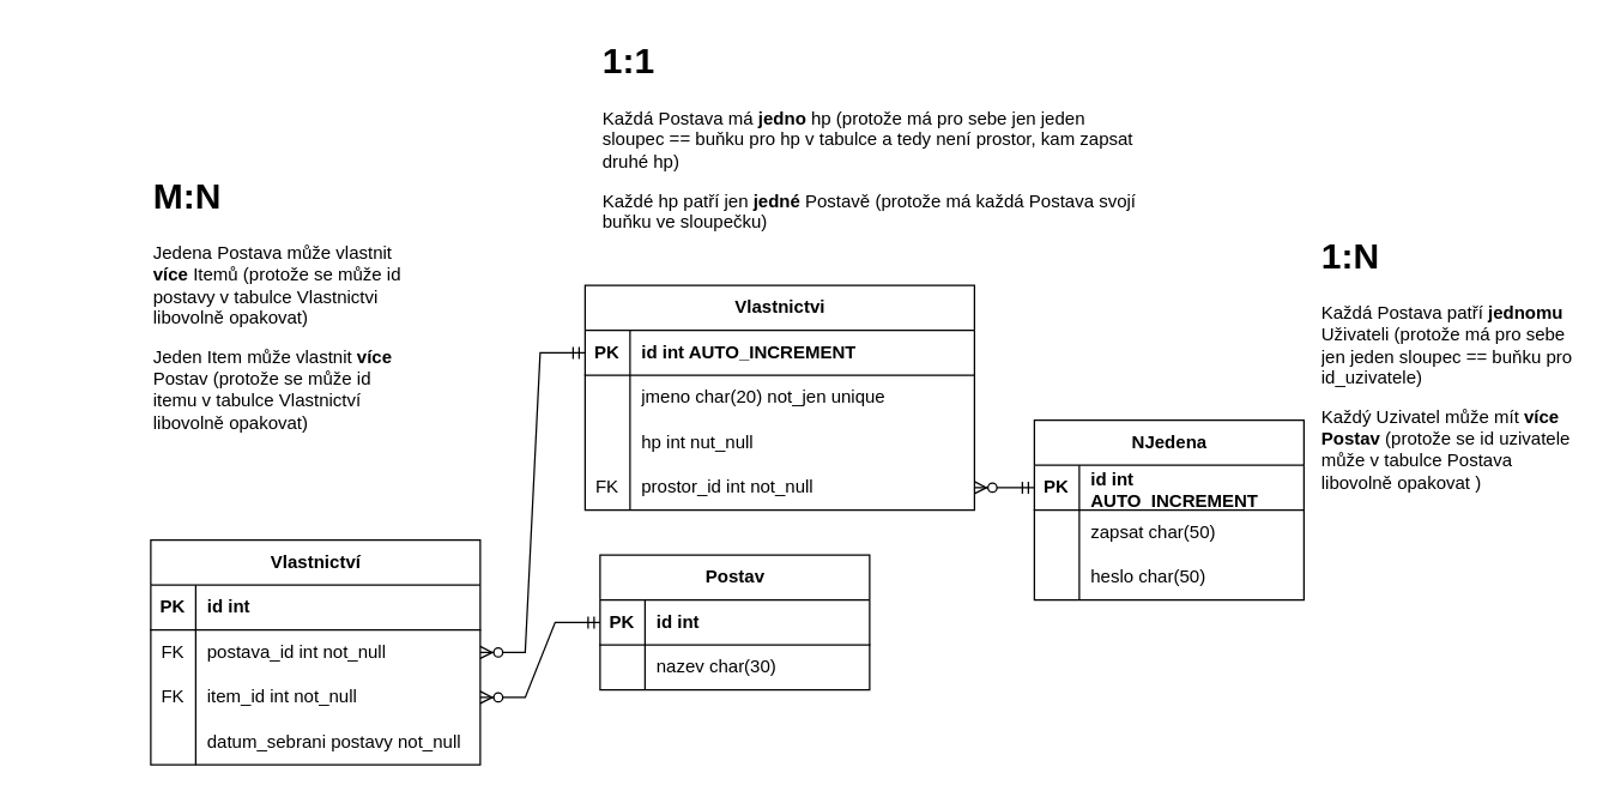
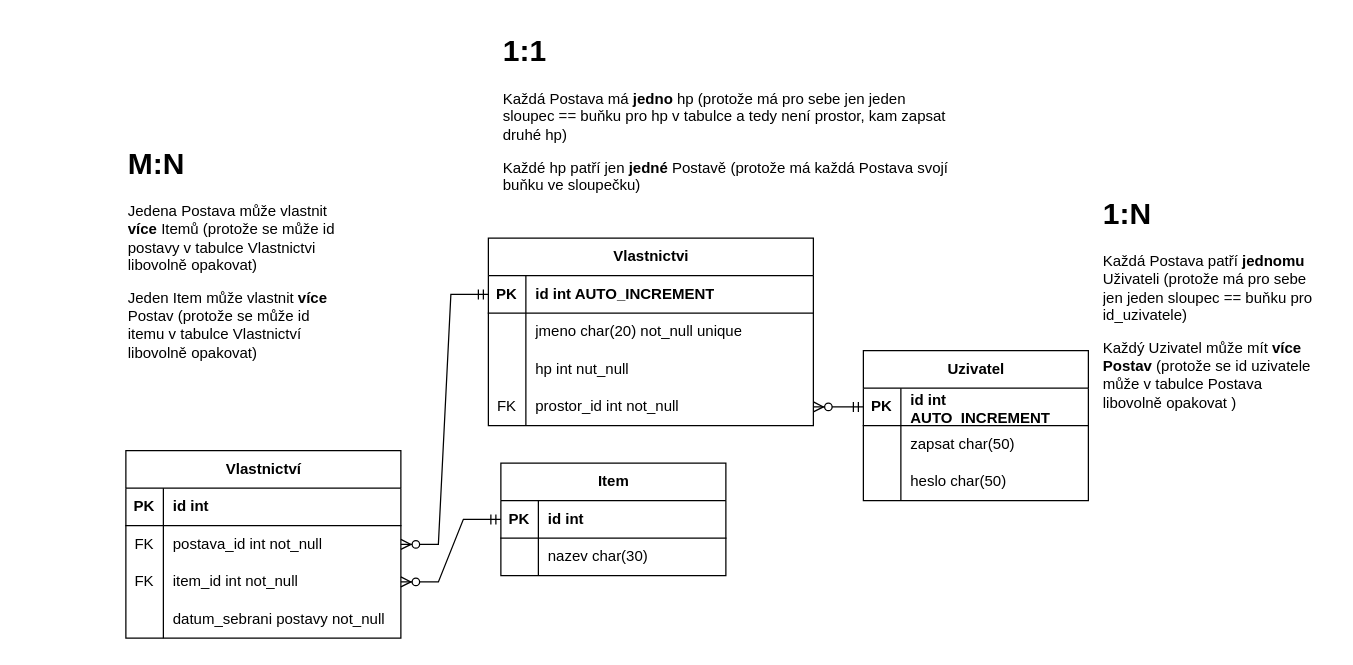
  <mxCell id="0" />
  <mxCell id="1" parent="0" />
  <mxCell id="2" value="Vlastnictvi" style="shape=table;startSize=30;container=1;collapsible=1;childLayout=tableLayout;fixedRows=1;rowLines=0;fontStyle=1;align=center;resizeLast=1;html=1;" parent="1" vertex="1"><mxGeometry x="390" y="190" width="260" height="150" as="geometry" /></mxCell>
  <mxCell id="3" value="" style="shape=tableRow;horizontal=0;startSize=0;swimlaneHead=0;swimlaneBody=0;fillColor=none;collapsible=0;dropTarget=0;points=[[0,0.5],[1,0.5]];portConstraint=eastwest;top=0;left=0;right=0;bottom=1;" parent="2" vertex="1"><mxGeometry y="30" width="260" height="30" as="geometry" /></mxCell>
  <mxCell id="4" value="PK" style="shape=partialRectangle;connectable=0;fillColor=none;top=0;left=0;bottom=0;right=0;fontStyle=1;overflow=hidden;whiteSpace=wrap;html=1;" parent="3" vertex="1"><mxGeometry width="30" height="30" as="geometry"><mxRectangle width="30" height="30" as="alternateBounds" /></mxGeometry></mxCell>
  <mxCell id="5" value="id int AUTO_INCREMENT" style="shape=partialRectangle;connectable=0;fillColor=none;top=0;left=0;bottom=0;right=0;align=left;spacingLeft=6;fontStyle=1;overflow=hidden;whiteSpace=wrap;html=1;" parent="3" vertex="1"><mxGeometry x="30" width="230" height="30" as="geometry"><mxRectangle width="230" height="30" as="alternateBounds" /></mxGeometry></mxCell>
  <mxCell id="6" value="" style="shape=tableRow;horizontal=0;startSize=0;swimlaneHead=0;swimlaneBody=0;fillColor=none;collapsible=0;dropTarget=0;points=[[0,0.5],[1,0.5]];portConstraint=eastwest;top=0;left=0;right=0;bottom=0;" parent="2" vertex="1"><mxGeometry y="60" width="260" height="30" as="geometry" /></mxCell>
  <mxCell id="7" value="" style="shape=partialRectangle;connectable=0;fillColor=none;top=0;left=0;bottom=0;right=0;editable=1;overflow=hidden;whiteSpace=wrap;html=1;" parent="6" vertex="1"><mxGeometry width="30" height="30" as="geometry"><mxRectangle width="30" height="30" as="alternateBounds" /></mxGeometry></mxCell>
- <mxCell id="8" value="&lt;div&gt;jmeno char(20) not_jen unique&lt;/div&gt;" style="shape=partialRectangle;connectable=0;fillColor=none;top=0;left=0;bottom=0;right=0;align=left;spacingLeft=6;overflow=hidden;whiteSpace=wrap;html=1;" parent="6" vertex="1"><mxGeometry x="30" width="230" height="30" as="geometry"><mxRectangle width="230" height="30" as="alternateBounds" /></mxGeometry></mxCell>
+ <mxCell id="8" value="&lt;div&gt;jmeno char(20) not_null unique&lt;/div&gt;" style="shape=partialRectangle;connectable=0;fillColor=none;top=0;left=0;bottom=0;right=0;align=left;spacingLeft=6;overflow=hidden;whiteSpace=wrap;html=1;" parent="6" vertex="1"><mxGeometry x="30" width="230" height="30" as="geometry"><mxRectangle width="230" height="30" as="alternateBounds" /></mxGeometry></mxCell>
  <mxCell id="9" value="" style="shape=tableRow;horizontal=0;startSize=0;swimlaneHead=0;swimlaneBody=0;fillColor=none;collapsible=0;dropTarget=0;points=[[0,0.5],[1,0.5]];portConstraint=eastwest;top=0;left=0;right=0;bottom=0;" parent="2" vertex="1"><mxGeometry y="90" width="260" height="30" as="geometry" /></mxCell>
  <mxCell id="10" value="" style="shape=partialRectangle;connectable=0;fillColor=none;top=0;left=0;bottom=0;right=0;editable=1;overflow=hidden;whiteSpace=wrap;html=1;" parent="9" vertex="1"><mxGeometry width="30" height="30" as="geometry"><mxRectangle width="30" height="30" as="alternateBounds" /></mxGeometry></mxCell>
  <mxCell id="11" value="&lt;div&gt;hp int nut_null&lt;br&gt;&lt;/div&gt;" style="shape=partialRectangle;connectable=0;fillColor=none;top=0;left=0;bottom=0;right=0;align=left;spacingLeft=6;overflow=hidden;whiteSpace=wrap;html=1;" parent="9" vertex="1"><mxGeometry x="30" width="230" height="30" as="geometry"><mxRectangle width="230" height="30" as="alternateBounds" /></mxGeometry></mxCell>
  <mxCell id="12" style="shape=tableRow;horizontal=0;startSize=0;swimlaneHead=0;swimlaneBody=0;fillColor=none;collapsible=0;dropTarget=0;points=[[0,0.5],[1,0.5]];portConstraint=eastwest;top=0;left=0;right=0;bottom=0;" parent="2" vertex="1"><mxGeometry y="120" width="260" height="30" as="geometry" /></mxCell>
  <mxCell id="13" value="FK" style="shape=partialRectangle;connectable=0;fillColor=none;top=0;left=0;bottom=0;right=0;editable=1;overflow=hidden;whiteSpace=wrap;html=1;" parent="12" vertex="1"><mxGeometry width="30" height="30" as="geometry"><mxRectangle width="30" height="30" as="alternateBounds" /></mxGeometry></mxCell>
  <mxCell id="14" value="prostor_id int not_null" style="shape=partialRectangle;connectable=0;fillColor=none;top=0;left=0;bottom=0;right=0;align=left;spacingLeft=6;overflow=hidden;whiteSpace=wrap;html=1;" parent="12" vertex="1"><mxGeometry x="30" width="230" height="30" as="geometry"><mxRectangle width="230" height="30" as="alternateBounds" /></mxGeometry></mxCell>
  <mxCell id="15" value="&lt;h1 style=&quot;margin-top: 0px;&quot;&gt;1:1&lt;/h1&gt;&lt;p&gt;Každá Postava má &lt;b&gt;jedno &lt;/b&gt;hp (protože má pro sebe jen jeden sloupec == buňku pro hp v tabulce a tedy není prostor, kam zapsat druhé hp)&lt;/p&gt;&lt;p&gt;Každé hp patří jen &lt;b&gt;jedné&lt;/b&gt; Postavě&lt;b&gt; &lt;/b&gt;(protože má každá Postava svojí buňku ve sloupečku) &lt;/p&gt;" style="text;html=1;whiteSpace=wrap;overflow=hidden;rounded=0;" parent="1" vertex="1"><mxGeometry x="400" y="20" width="360" height="150" as="geometry" /></mxCell>
- <mxCell id="16" value="NJedena" style="shape=table;startSize=30;container=1;collapsible=1;childLayout=tableLayout;fixedRows=1;rowLines=0;fontStyle=1;align=center;resizeLast=1;html=1;" parent="1" vertex="1"><mxGeometry x="690" y="280" width="180" height="120" as="geometry" /></mxCell>
+ <mxCell id="16" value="Uzivatel" style="shape=table;startSize=30;container=1;collapsible=1;childLayout=tableLayout;fixedRows=1;rowLines=0;fontStyle=1;align=center;resizeLast=1;html=1;" parent="1" vertex="1"><mxGeometry x="690" y="280" width="180" height="120" as="geometry" /></mxCell>
  <mxCell id="17" value="" style="shape=tableRow;horizontal=0;startSize=0;swimlaneHead=0;swimlaneBody=0;fillColor=none;collapsible=0;dropTarget=0;points=[[0,0.5],[1,0.5]];portConstraint=eastwest;top=0;left=0;right=0;bottom=1;" parent="16" vertex="1"><mxGeometry y="30" width="180" height="30" as="geometry" /></mxCell>
  <mxCell id="18" value="PK" style="shape=partialRectangle;connectable=0;fillColor=none;top=0;left=0;bottom=0;right=0;fontStyle=1;overflow=hidden;whiteSpace=wrap;html=1;" parent="17" vertex="1"><mxGeometry width="30" height="30" as="geometry"><mxRectangle width="30" height="30" as="alternateBounds" /></mxGeometry></mxCell>
  <mxCell id="19" value="id int AUTO_INCREMENT" style="shape=partialRectangle;connectable=0;fillColor=none;top=0;left=0;bottom=0;right=0;align=left;spacingLeft=6;fontStyle=1;overflow=hidden;whiteSpace=wrap;html=1;" parent="17" vertex="1"><mxGeometry x="30" width="150" height="30" as="geometry"><mxRectangle width="150" height="30" as="alternateBounds" /></mxGeometry></mxCell>
  <mxCell id="20" value="" style="shape=tableRow;horizontal=0;startSize=0;swimlaneHead=0;swimlaneBody=0;fillColor=none;collapsible=0;dropTarget=0;points=[[0,0.5],[1,0.5]];portConstraint=eastwest;top=0;left=0;right=0;bottom=0;" parent="16" vertex="1"><mxGeometry y="60" width="180" height="30" as="geometry" /></mxCell>
  <mxCell id="21" value="" style="shape=partialRectangle;connectable=0;fillColor=none;top=0;left=0;bottom=0;right=0;editable=1;overflow=hidden;whiteSpace=wrap;html=1;" parent="20" vertex="1"><mxGeometry width="30" height="30" as="geometry"><mxRectangle width="30" height="30" as="alternateBounds" /></mxGeometry></mxCell>
  <mxCell id="22" value="zapsat char(50)" style="shape=partialRectangle;connectable=0;fillColor=none;top=0;left=0;bottom=0;right=0;align=left;spacingLeft=6;overflow=hidden;whiteSpace=wrap;html=1;" parent="20" vertex="1"><mxGeometry x="30" width="150" height="30" as="geometry"><mxRectangle width="150" height="30" as="alternateBounds" /></mxGeometry></mxCell>
  <mxCell id="23" style="shape=tableRow;horizontal=0;startSize=0;swimlaneHead=0;swimlaneBody=0;fillColor=none;collapsible=0;dropTarget=0;points=[[0,0.5],[1,0.5]];portConstraint=eastwest;top=0;left=0;right=0;bottom=0;" parent="16" vertex="1"><mxGeometry y="90" width="180" height="30" as="geometry" /></mxCell>
  <mxCell id="24" style="shape=partialRectangle;connectable=0;fillColor=none;top=0;left=0;bottom=0;right=0;editable=1;overflow=hidden;whiteSpace=wrap;html=1;" parent="23" vertex="1"><mxGeometry width="30" height="30" as="geometry"><mxRectangle width="30" height="30" as="alternateBounds" /></mxGeometry></mxCell>
  <mxCell id="25" value="heslo char(50)" style="shape=partialRectangle;connectable=0;fillColor=none;top=0;left=0;bottom=0;right=0;align=left;spacingLeft=6;overflow=hidden;whiteSpace=wrap;html=1;" parent="23" vertex="1"><mxGeometry x="30" width="150" height="30" as="geometry"><mxRectangle width="150" height="30" as="alternateBounds" /></mxGeometry></mxCell>
  <mxCell id="26" value="" style="edgeStyle=entityRelationEdgeStyle;fontSize=12;html=1;endArrow=ERzeroToMany;startArrow=ERmandOne;rounded=0;startFill=0;" parent="1" source="17" target="12" edge="1"><mxGeometry width="100" height="100" relative="1" as="geometry"><mxPoint x="420" y="220" as="sourcePoint" /><mxPoint x="520" y="120" as="targetPoint" /></mxGeometry></mxCell>
- <mxCell id="27" value="&lt;div&gt;Postav&lt;/div&gt;" style="shape=table;startSize=30;container=1;collapsible=1;childLayout=tableLayout;fixedRows=1;rowLines=0;fontStyle=1;align=center;resizeLast=1;html=1;" parent="1" vertex="1"><mxGeometry x="400" y="370" width="180" height="90" as="geometry" /></mxCell>
+ <mxCell id="27" value="&lt;div&gt;Item&lt;/div&gt;" style="shape=table;startSize=30;container=1;collapsible=1;childLayout=tableLayout;fixedRows=1;rowLines=0;fontStyle=1;align=center;resizeLast=1;html=1;" parent="1" vertex="1"><mxGeometry x="400" y="370" width="180" height="90" as="geometry" /></mxCell>
  <mxCell id="28" value="" style="shape=tableRow;horizontal=0;startSize=0;swimlaneHead=0;swimlaneBody=0;fillColor=none;collapsible=0;dropTarget=0;points=[[0,0.5],[1,0.5]];portConstraint=eastwest;top=0;left=0;right=0;bottom=1;" parent="27" vertex="1"><mxGeometry y="30" width="180" height="30" as="geometry" /></mxCell>
  <mxCell id="29" value="PK" style="shape=partialRectangle;connectable=0;fillColor=none;top=0;left=0;bottom=0;right=0;fontStyle=1;overflow=hidden;whiteSpace=wrap;html=1;" parent="28" vertex="1"><mxGeometry width="30" height="30" as="geometry"><mxRectangle width="30" height="30" as="alternateBounds" /></mxGeometry></mxCell>
  <mxCell id="30" value="id int" style="shape=partialRectangle;connectable=0;fillColor=none;top=0;left=0;bottom=0;right=0;align=left;spacingLeft=6;fontStyle=1;overflow=hidden;whiteSpace=wrap;html=1;" parent="28" vertex="1"><mxGeometry x="30" width="150" height="30" as="geometry"><mxRectangle width="150" height="30" as="alternateBounds" /></mxGeometry></mxCell>
  <mxCell id="31" value="" style="shape=tableRow;horizontal=0;startSize=0;swimlaneHead=0;swimlaneBody=0;fillColor=none;collapsible=0;dropTarget=0;points=[[0,0.5],[1,0.5]];portConstraint=eastwest;top=0;left=0;right=0;bottom=0;" parent="27" vertex="1"><mxGeometry y="60" width="180" height="30" as="geometry" /></mxCell>
  <mxCell id="32" value="" style="shape=partialRectangle;connectable=0;fillColor=none;top=0;left=0;bottom=0;right=0;editable=1;overflow=hidden;whiteSpace=wrap;html=1;" parent="31" vertex="1"><mxGeometry width="30" height="30" as="geometry"><mxRectangle width="30" height="30" as="alternateBounds" /></mxGeometry></mxCell>
  <mxCell id="33" value="&lt;div&gt;nazev char(30)&lt;br&gt;&lt;/div&gt;" style="shape=partialRectangle;connectable=0;fillColor=none;top=0;left=0;bottom=0;right=0;align=left;spacingLeft=6;overflow=hidden;whiteSpace=wrap;html=1;" parent="31" vertex="1"><mxGeometry x="30" width="150" height="30" as="geometry"><mxRectangle width="150" height="30" as="alternateBounds" /></mxGeometry></mxCell>
  <mxCell id="34" value="Vlastnictví" style="shape=table;startSize=30;container=1;collapsible=1;childLayout=tableLayout;fixedRows=1;rowLines=0;fontStyle=1;align=center;resizeLast=1;html=1;" parent="1" vertex="1"><mxGeometry x="100" y="360" width="220" height="150" as="geometry" /></mxCell>
  <mxCell id="35" value="" style="shape=tableRow;horizontal=0;startSize=0;swimlaneHead=0;swimlaneBody=0;fillColor=none;collapsible=0;dropTarget=0;points=[[0,0.5],[1,0.5]];portConstraint=eastwest;top=0;left=0;right=0;bottom=1;" parent="34" vertex="1"><mxGeometry y="30" width="220" height="30" as="geometry" /></mxCell>
  <mxCell id="36" value="PK" style="shape=partialRectangle;connectable=0;fillColor=none;top=0;left=0;bottom=0;right=0;fontStyle=1;overflow=hidden;whiteSpace=wrap;html=1;" parent="35" vertex="1"><mxGeometry width="30" height="30" as="geometry"><mxRectangle width="30" height="30" as="alternateBounds" /></mxGeometry></mxCell>
  <mxCell id="37" value="id int" style="shape=partialRectangle;connectable=0;fillColor=none;top=0;left=0;bottom=0;right=0;align=left;spacingLeft=6;fontStyle=1;overflow=hidden;whiteSpace=wrap;html=1;" parent="35" vertex="1"><mxGeometry x="30" width="190" height="30" as="geometry"><mxRectangle width="190" height="30" as="alternateBounds" /></mxGeometry></mxCell>
  <mxCell id="38" value="" style="shape=tableRow;horizontal=0;startSize=0;swimlaneHead=0;swimlaneBody=0;fillColor=none;collapsible=0;dropTarget=0;points=[[0,0.5],[1,0.5]];portConstraint=eastwest;top=0;left=0;right=0;bottom=0;" parent="34" vertex="1"><mxGeometry y="60" width="220" height="30" as="geometry" /></mxCell>
  <mxCell id="39" value="FK" style="shape=partialRectangle;connectable=0;fillColor=none;top=0;left=0;bottom=0;right=0;editable=1;overflow=hidden;whiteSpace=wrap;html=1;" parent="38" vertex="1"><mxGeometry width="30" height="30" as="geometry"><mxRectangle width="30" height="30" as="alternateBounds" /></mxGeometry></mxCell>
  <mxCell id="40" value="postava_id int not_null" style="shape=partialRectangle;connectable=0;fillColor=none;top=0;left=0;bottom=0;right=0;align=left;spacingLeft=6;overflow=hidden;whiteSpace=wrap;html=1;" parent="38" vertex="1"><mxGeometry x="30" width="190" height="30" as="geometry"><mxRectangle width="190" height="30" as="alternateBounds" /></mxGeometry></mxCell>
  <mxCell id="41" value="" style="shape=tableRow;horizontal=0;startSize=0;swimlaneHead=0;swimlaneBody=0;fillColor=none;collapsible=0;dropTarget=0;points=[[0,0.5],[1,0.5]];portConstraint=eastwest;top=0;left=0;right=0;bottom=0;" parent="34" vertex="1"><mxGeometry y="90" width="220" height="30" as="geometry" /></mxCell>
  <mxCell id="42" value="FK" style="shape=partialRectangle;connectable=0;fillColor=none;top=0;left=0;bottom=0;right=0;editable=1;overflow=hidden;whiteSpace=wrap;html=1;" parent="41" vertex="1"><mxGeometry width="30" height="30" as="geometry"><mxRectangle width="30" height="30" as="alternateBounds" /></mxGeometry></mxCell>
  <mxCell id="43" value="item_id int not_null" style="shape=partialRectangle;connectable=0;fillColor=none;top=0;left=0;bottom=0;right=0;align=left;spacingLeft=6;overflow=hidden;whiteSpace=wrap;html=1;" parent="41" vertex="1"><mxGeometry x="30" width="190" height="30" as="geometry"><mxRectangle width="190" height="30" as="alternateBounds" /></mxGeometry></mxCell>
  <mxCell id="44" value="" style="shape=tableRow;horizontal=0;startSize=0;swimlaneHead=0;swimlaneBody=0;fillColor=none;collapsible=0;dropTarget=0;points=[[0,0.5],[1,0.5]];portConstraint=eastwest;top=0;left=0;right=0;bottom=0;" parent="34" vertex="1"><mxGeometry y="120" width="220" height="30" as="geometry" /></mxCell>
  <mxCell id="45" value="" style="shape=partialRectangle;connectable=0;fillColor=none;top=0;left=0;bottom=0;right=0;editable=1;overflow=hidden;whiteSpace=wrap;html=1;" parent="44" vertex="1"><mxGeometry width="30" height="30" as="geometry"><mxRectangle width="30" height="30" as="alternateBounds" /></mxGeometry></mxCell>
  <mxCell id="46" value="datum_sebrani postavy not_null" style="shape=partialRectangle;connectable=0;fillColor=none;top=0;left=0;bottom=0;right=0;align=left;spacingLeft=6;overflow=hidden;whiteSpace=wrap;html=1;" parent="44" vertex="1"><mxGeometry x="30" width="190" height="30" as="geometry"><mxRectangle width="190" height="30" as="alternateBounds" /></mxGeometry></mxCell>
  <mxCell id="47" value="" style="edgeStyle=entityRelationEdgeStyle;fontSize=12;html=1;endArrow=ERzeroToMany;startArrow=ERmandOne;rounded=0;" parent="1" source="28" target="41" edge="1"><mxGeometry width="100" height="100" relative="1" as="geometry"><mxPoint x="190" y="400" as="sourcePoint" /><mxPoint x="290" y="300" as="targetPoint" /></mxGeometry></mxCell>
  <mxCell id="48" value="" style="edgeStyle=entityRelationEdgeStyle;fontSize=12;html=1;endArrow=ERzeroToMany;startArrow=ERmandOne;rounded=0;" parent="1" source="3" target="38" edge="1"><mxGeometry width="100" height="100" relative="1" as="geometry"><mxPoint x="190" y="400" as="sourcePoint" /><mxPoint x="290" y="300" as="targetPoint" /><Array as="points"><mxPoint x="40" y="350" /><mxPoint x="20" y="360" /><mxPoint x="70" y="350" /><mxPoint x="130" y="330" /><mxPoint x="110" y="430" /><mxPoint x="110" y="430" /></Array></mxGeometry></mxCell>
  <mxCell id="49" value="&lt;h1 style=&quot;margin-top: 0px;&quot;&gt;1:N&lt;/h1&gt;&lt;p&gt;Každá Postava patří &lt;b&gt;jednomu&lt;/b&gt; Uživateli (protože má pro sebe jen jeden sloupec == buňku pro id_uzivatele)&lt;/p&gt;&lt;p&gt;Každý Uzivatel může mít &lt;b&gt;více Postav&lt;/b&gt; (protože se id uzivatele může v tabulce Postava libovolně opakovat )&lt;br&gt;&lt;/p&gt;" style="text;html=1;whiteSpace=wrap;overflow=hidden;rounded=0;" parent="1" vertex="1"><mxGeometry x="880" y="150" width="180" height="190" as="geometry" /></mxCell>
  <mxCell id="50" value="&lt;h1 style=&quot;margin-top: 0px;&quot;&gt;M:N&lt;/h1&gt;&lt;p&gt;Jedena Postava může vlastnit &lt;b&gt;více &lt;/b&gt;Itemů (protože se může id postavy v tabulce Vlastnictvi libovolně opakovat)&lt;/p&gt;&lt;p&gt;Jeden Item může vlastnit &lt;b&gt;více&lt;/b&gt; Postav (protože se může id itemu v tabulce Vlastnictví libovolně opakovat)&lt;br&gt;&lt;/p&gt;" style="text;html=1;whiteSpace=wrap;overflow=hidden;rounded=0;" parent="1" vertex="1"><mxGeometry x="100" y="110" width="180" height="210" as="geometry" /></mxCell>
